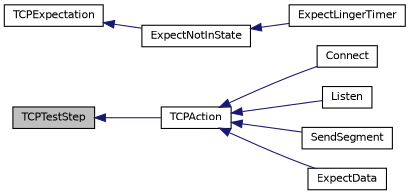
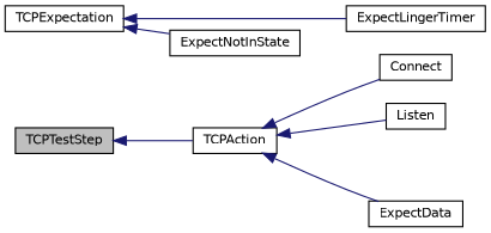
  digraph {
    rankdir=LR
    node [color=black fillcolor=white fontname=Helvetica fontsize=10 shape=record style=filled]
    edge [color=midnightblue dir=back fontname=Helvetica fontsize=10 labelfontname=Helvetica labelfontsize=10 style=solid]
    n1 [fillcolor=grey75 fontcolor=black height=0.2 label=TCPTestStep width=0.4]
    n2 [height=0.2 label=TCPAction width=0.4]
    n3 [height=0.2 label=Connect width=0.4]
    n4 [height=0.2 label=Listen width=0.4]
-   n5 [height=0.2 label=SendSegment width=0.4]
    n6 [height=0.2 label=ExpectData width=0.4]
    n7 [height=0.2 label=TCPExpectation width=0.4]
    n8 [height=0.2 label=ExpectLingerTimer width=0.4]
    n9 [height=0.2 label=ExpectNotInState width=0.4]
    n1 -> n2
    n2 -> n3
    n2 -> n4
-   n2 -> n5
    n2 -> n6
-   n9 -> n8
+   n7 -> n8
    n7 -> n9
  }
